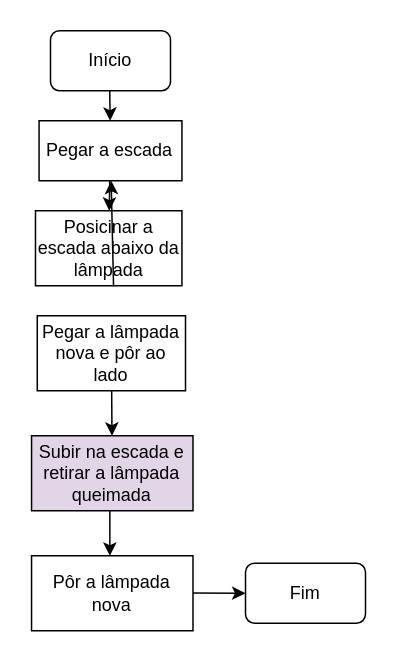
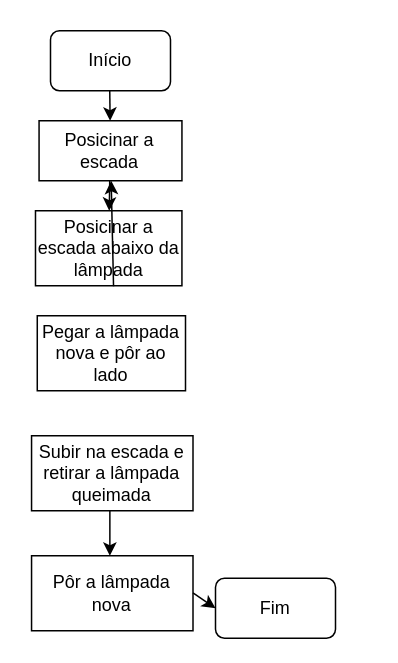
  <mxCell id="0" />
  <mxCell id="1" parent="0" />
  <mxCell id="2" value="Início" style="rounded=1;whiteSpace=wrap;html=1;" vertex="1" parent="1"><mxGeometry x="33" width="80" height="40" as="geometry" y="20" /></mxCell>
  <mxCell id="3" value="" style="endArrow=classic;html=1;rounded=0;" edge="1" parent="1" target="4"><mxGeometry width="50" height="50" relative="1" as="geometry"><mxPoint x="72.5" y="60" as="sourcePoint" /><mxPoint x="72.5" y="110" as="targetPoint" /></mxGeometry></mxCell>
- <mxCell id="4" value="Pegar a escada" style="rounded=0;whiteSpace=wrap;html=1;" vertex="1" parent="1"><mxGeometry x="25.38" y="80" width="95.25" height="40" as="geometry" /></mxCell>
+ <mxCell id="4" value="Posicinar a escada" style="rounded=0;whiteSpace=wrap;html=1;" vertex="1" parent="1"><mxGeometry x="25.38" y="80" width="95.25" height="40" as="geometry" /></mxCell>
  <mxCell id="5" value="" style="endArrow=classic;html=1;rounded=0;" edge="1" parent="1" target="6"><mxGeometry width="50" height="50" relative="1" as="geometry"><mxPoint x="72.49" y="120" as="sourcePoint" /><mxPoint x="72.49" y="170" as="targetPoint" /></mxGeometry></mxCell>
  <mxCell id="6" value="Posicinar a escada abaixo da lâmpada" style="rounded=0;whiteSpace=wrap;html=1;" vertex="1" parent="1"><mxGeometry x="22.99" y="140" width="97.63" height="50" as="geometry" /></mxCell>
  <mxCell id="7" value="" style="endArrow=classic;html=1;rounded=0;exitX=0.533;exitY=1.008;exitDx=0;exitDy=0;exitPerimeter=0;" edge="1" parent="1" target="4" source="6"><mxGeometry width="50" height="50" relative="1" as="geometry"><mxPoint x="72.49" y="180" as="sourcePoint" /><mxPoint x="72.49" y="230" as="targetPoint" /></mxGeometry></mxCell>
- <mxCell id="8" value="" style="endArrow=classic;html=1;rounded=0;" edge="1" parent="1" target="9" source="12"><mxGeometry width="50" height="50" relative="1" as="geometry"><mxPoint x="72.49" y="240" as="sourcePoint" /><mxPoint x="72.49" y="290" as="targetPoint" /></mxGeometry></mxCell>
- <mxCell id="9" value="Subir na escada e retirar a lâmpada queimada" style="rounded=0;whiteSpace=wrap;html=1;fillColor=#e1d5e7;" vertex="1" parent="1"><mxGeometry x="20.37" y="290" width="107.63" height="50" as="geometry" /></mxCell>
- <mxCell id="10" value="Fim" style="rounded=1;whiteSpace=wrap;html=1;" vertex="1" parent="1"><mxGeometry x="163" y="375" width="80" height="40" as="geometry" /></mxCell>
+ <mxCell id="9" value="Subir na escada e retirar a lâmpada queimada" style="rounded=0;whiteSpace=wrap;html=1;" vertex="1" parent="1"><mxGeometry x="20.37" y="290" width="107.63" height="50" as="geometry" /></mxCell>
+ <mxCell id="10" value="Fim" style="rounded=1;whiteSpace=wrap;html=1;" vertex="1" parent="1"><mxGeometry x="143" y="385" width="80" height="40" as="geometry" /></mxCell>
  <mxCell id="11" value="" style="endArrow=classic;html=1;rounded=0;" edge="1" parent="1" target="12"><mxGeometry width="50" height="50" relative="1" as="geometry"><mxPoint x="72.49" y="240" as="sourcePoint" /><mxPoint x="73" y="290" as="targetPoint" /></mxGeometry></mxCell>
  <mxCell id="12" value="Pegar a lâmpada nova e pôr ao lado" style="rounded=0;whiteSpace=wrap;html=1;" vertex="1" parent="1"><mxGeometry x="24.18" y="210" width="98.82" height="50" as="geometry" /></mxCell>
  <mxCell id="13" value="" style="endArrow=classic;html=1;rounded=0;" edge="1" parent="1"><mxGeometry width="50" height="50" relative="1" as="geometry"><mxPoint x="72.58" y="340" as="sourcePoint" /><mxPoint x="72.58" y="370" as="targetPoint" /></mxGeometry></mxCell>
  <mxCell id="14" value="Pôr a lâmpada nova" style="rounded=0;whiteSpace=wrap;html=1;" vertex="1" parent="1"><mxGeometry x="20.37" y="370" width="107.63" height="50" as="geometry" /></mxCell>
  <mxCell id="15" value="" style="endArrow=classic;html=1;rounded=0;entryX=0;entryY=0.5;entryDx=0;entryDy=0;" edge="1" parent="1" target="10"><mxGeometry width="50" height="50" relative="1" as="geometry"><mxPoint x="128" y="394.8" as="sourcePoint" /><mxPoint x="158" y="394.8" as="targetPoint" /></mxGeometry></mxCell>
